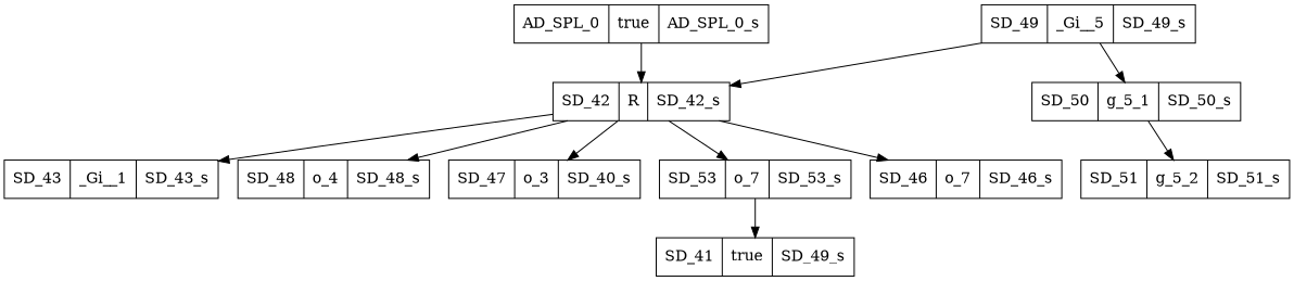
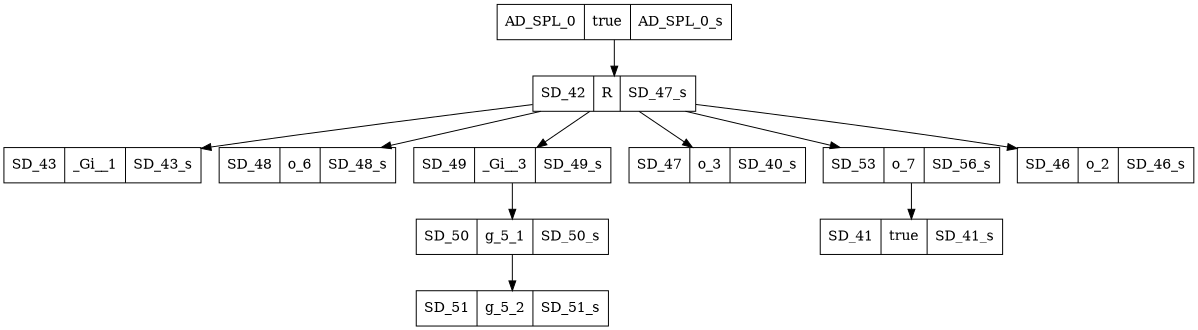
  digraph {
    node [shape=record]
    n1 [label="{{AD_SPL_0|true|AD_SPL_0_s}}"]
-   n2 [label="{{SD_42|R|SD_42_s}}"]
+   n2 [label="{{SD_42|R|SD_47_s}}"]
    n3 [label="{{SD_43|_Gi__1|SD_43_s}}"]
-   n4 [label="{{SD_48|o_4|SD_48_s}}"]
-   n5 [label="{{SD_49|_Gi__5|SD_49_s}}"]
+   n4 [label="{{SD_48|o_6|SD_48_s}}"]
+   n5 [label="{{SD_49|_Gi__3|SD_49_s}}"]
    n6 [label="{{SD_47|o_3|SD_40_s}}"]
-   n7 [label="{{SD_53|o_7|SD_53_s}}"]
-   n8 [label="{{SD_46|o_7|SD_46_s}}"]
-   n9 [label="{{SD_41|true|SD_49_s}}"]
+   n7 [label="{{SD_53|o_7|SD_56_s}}"]
+   n8 [label="{{SD_46|o_2|SD_46_s}}"]
+   n9 [label="{{SD_41|true|SD_41_s}}"]
    n10 [label="{{SD_50|g_5_1|SD_50_s}}"]
    n11 [label="{{SD_51|g_5_2|SD_51_s}}"]
    n1 -> n2
    n2 -> n3
    n2 -> n4
-   n5 -> n2
+   n2 -> n5
    n2 -> n6
    n2 -> n7
    n2 -> n8
    n5 -> n10
    n7 -> n9
    n10 -> n11
  }
